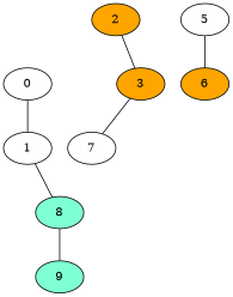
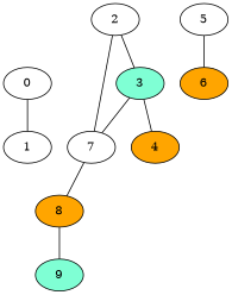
  graph {
    node [fillcolor=white style=filled]
    0
    1
-   2 [fillcolor=orange]
-   3 [fillcolor=orange]
+   2
+   3 [fillcolor=aquamarine]
    7
-   8 [fillcolor=aquamarine]
+   4 [fillcolor=orange]
+   8 [fillcolor=orange]
    6 [fillcolor=orange]
    5
    9 [fillcolor=aquamarine]
    0 -- 1
    2 -- 3
+   2 -- 7
    3 -- 7
-   1 -- 8
+   3 -- 4
+   7 -- 8
    8 -- 9
    5 -- 6
  }
